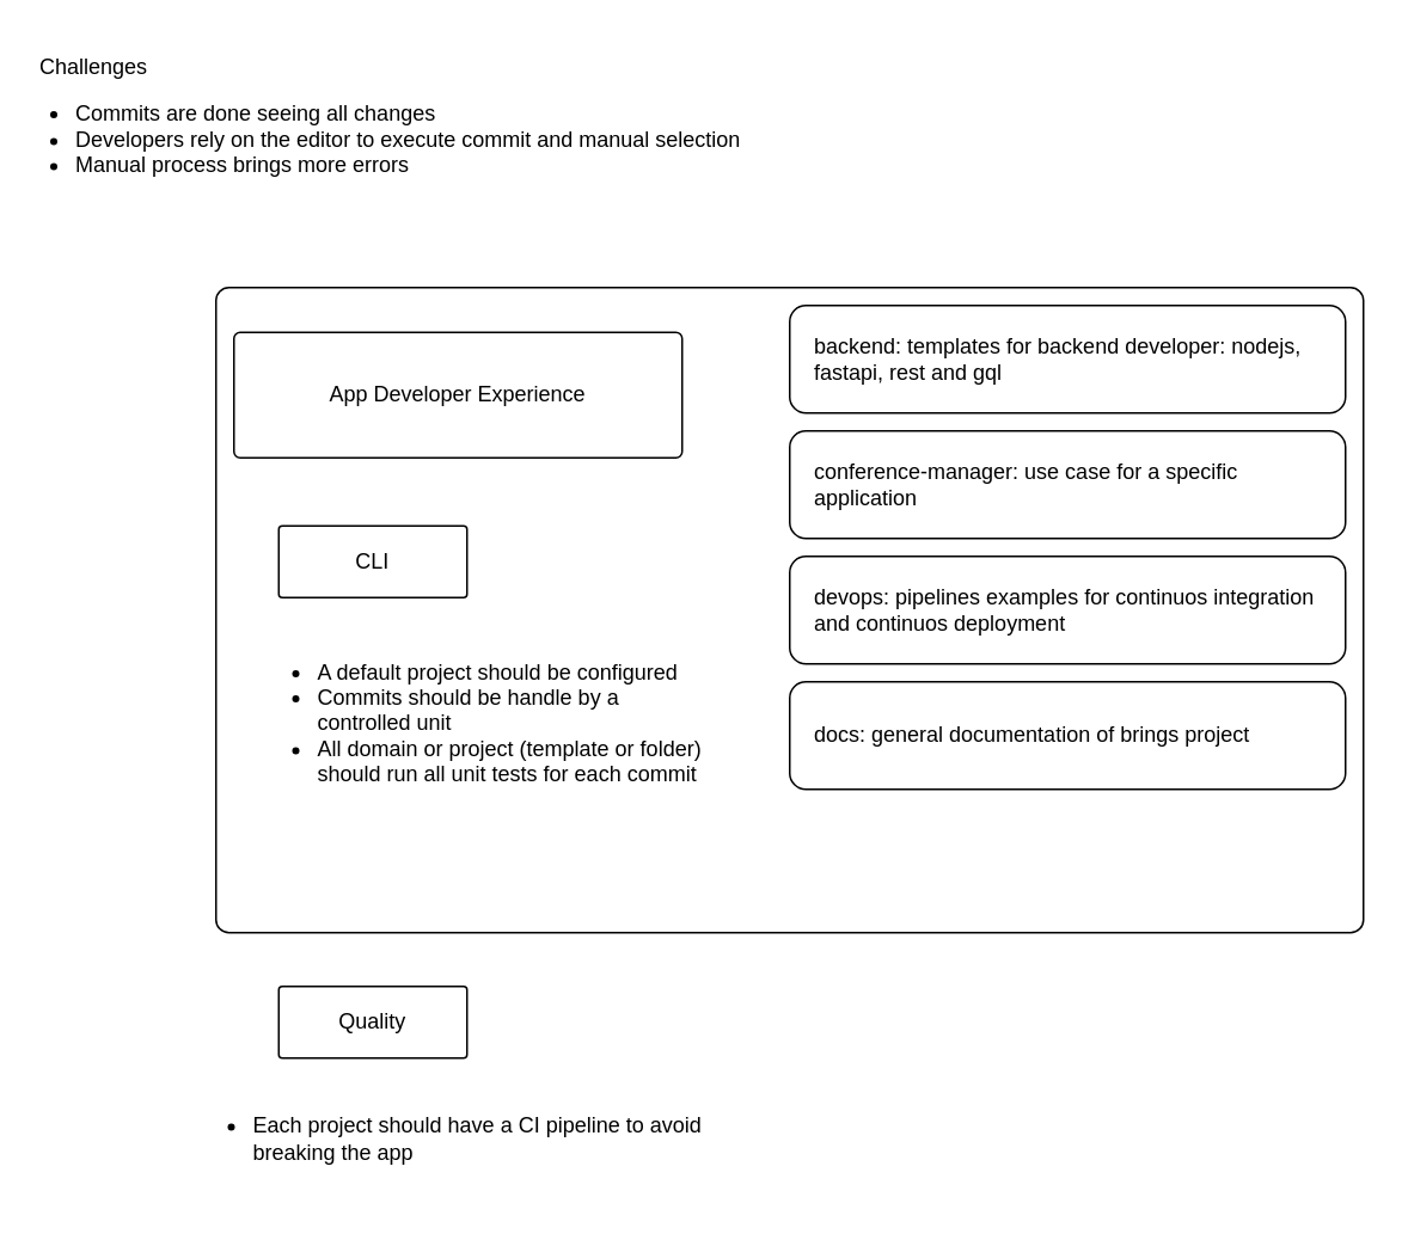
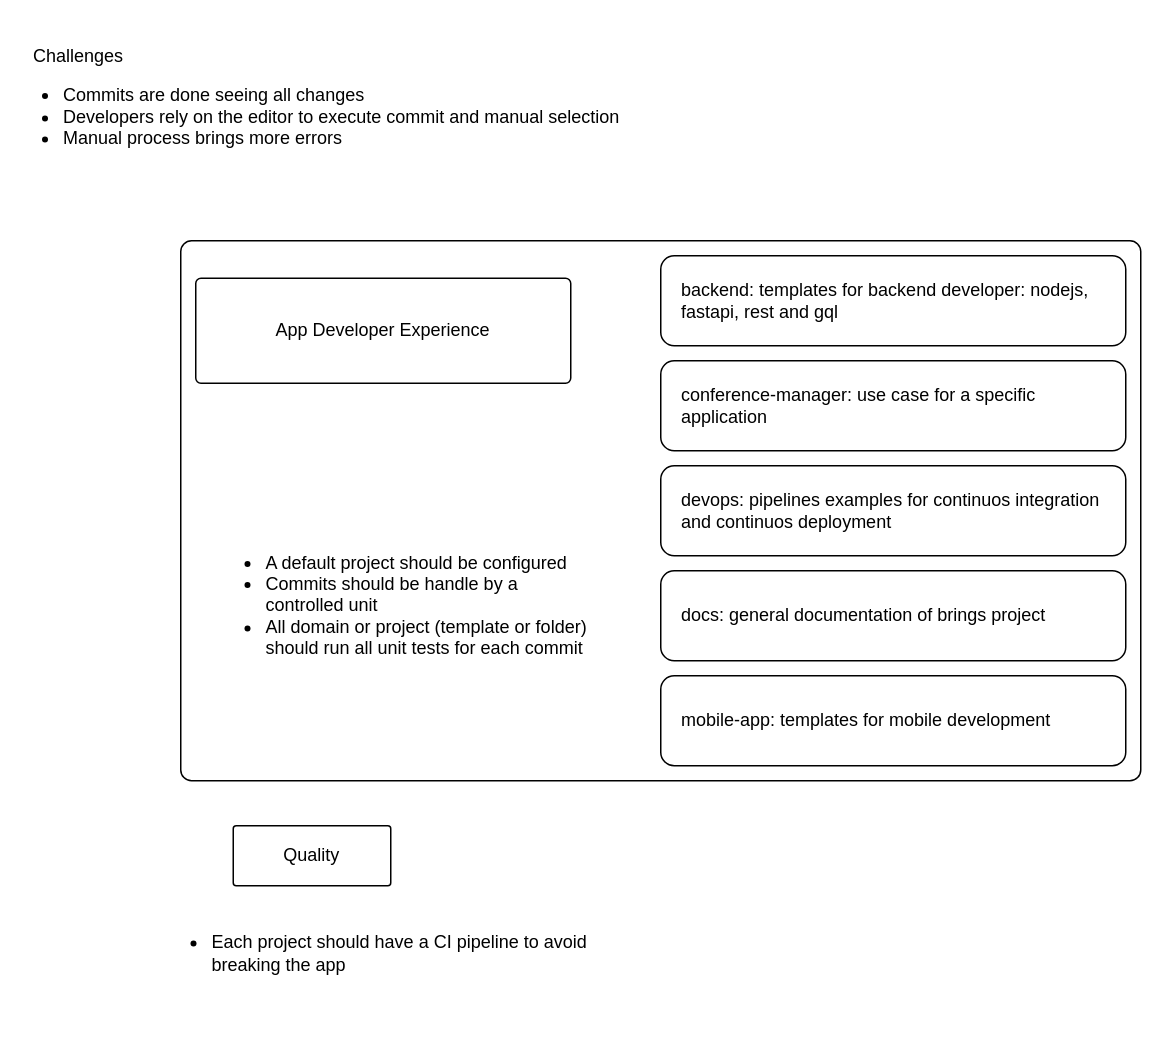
  <mxCell id="0" />
  <mxCell id="1" parent="0" />
  <mxCell id="2" value="" style="rounded=1;whiteSpace=wrap;html=1;arcSize=2;" parent="1" vertex="1"><mxGeometry x="120" y="160" width="640" height="360" as="geometry" /></mxCell>
  <mxCell id="3" value="backend: templates for backend developer: nodejs, fastapi, rest and gql" style="rounded=1;whiteSpace=wrap;html=1;align=left;spacingLeft=12;" parent="1" vertex="1"><mxGeometry x="440" y="170" width="310" height="60" as="geometry" /></mxCell>
  <mxCell id="4" value="conference-manager: use case for a specific application" style="rounded=1;whiteSpace=wrap;html=1;align=left;spacingLeft=12;" parent="1" vertex="1"><mxGeometry x="440" y="240" width="310" height="60" as="geometry" /></mxCell>
  <mxCell id="5" value="devops: pipelines examples for continuos integration and continuos deployment" style="rounded=1;whiteSpace=wrap;html=1;align=left;spacingLeft=12;" parent="1" vertex="1"><mxGeometry x="440" y="310" width="310" height="60" as="geometry" /></mxCell>
  <mxCell id="6" value="docs: general documentation of brings project" style="rounded=1;whiteSpace=wrap;html=1;align=left;spacingLeft=12;" parent="1" vertex="1"><mxGeometry x="440" y="380" width="310" height="60" as="geometry" /></mxCell>
+ <mxCell id="7" value="mobile-app: templates for mobile development" style="rounded=1;whiteSpace=wrap;html=1;align=left;spacingLeft=12;" parent="1" vertex="1"><mxGeometry x="440" y="450" width="310" height="60" as="geometry" /></mxCell>
  <mxCell id="8" value="App Developer Experience" style="rounded=1;whiteSpace=wrap;html=1;arcSize=5;" parent="1" vertex="1"><mxGeometry x="130" y="185" width="250" height="70" as="geometry" /></mxCell>
  <mxCell id="9" value="Challenges&lt;br&gt;&lt;div&gt;&lt;ul style=&quot;padding-left: 20px;&quot;&gt;&lt;li&gt;Commits are done seeing all changes&lt;/li&gt;&lt;li&gt;Developers rely on the editor to execute commit and manual selection&lt;/li&gt;&lt;li&gt;Manual process brings more errors&lt;/li&gt;&lt;/ul&gt;&lt;/div&gt;" style="text;html=1;align=left;verticalAlign=middle;whiteSpace=wrap;rounded=0;" parent="1" vertex="1"><mxGeometry x="20" y="20" width="410" height="100" as="geometry" /></mxCell>
- <mxCell id="10" value="CLI" style="rounded=1;whiteSpace=wrap;html=1;arcSize=5;" parent="1" vertex="1"><mxGeometry x="155" y="293" width="105" height="40" as="geometry" /></mxCell>
  <mxCell id="11" value="&lt;ul style=&quot;padding-left: 20px;&quot;&gt;&lt;li&gt;A default project should be configured&lt;/li&gt;&lt;li&gt;Commits should be handle by a controlled unit&lt;/li&gt;&lt;li&gt;All domain or project (template or folder) should run all unit tests for each commit&lt;/li&gt;&lt;/ul&gt;" style="text;html=1;align=left;verticalAlign=middle;whiteSpace=wrap;rounded=0;" parent="1" vertex="1"><mxGeometry x="155" y="353" width="245" height="100" as="geometry" /></mxCell>
  <mxCell id="12" value="Quality" style="rounded=1;whiteSpace=wrap;html=1;arcSize=5;" parent="1" vertex="1"><mxGeometry x="155" y="550" width="105" height="40" as="geometry" /></mxCell>
  <mxCell id="13" value="&lt;ul style=&quot;padding-left: 20px;&quot;&gt;&lt;li&gt;Each project should have a CI pipeline to avoid breaking the app&lt;/li&gt;&lt;/ul&gt;" style="text;html=1;align=left;verticalAlign=middle;whiteSpace=wrap;rounded=0;" parent="1" vertex="1"><mxGeometry x="119" y="600" width="290" height="70" as="geometry" /></mxCell>
